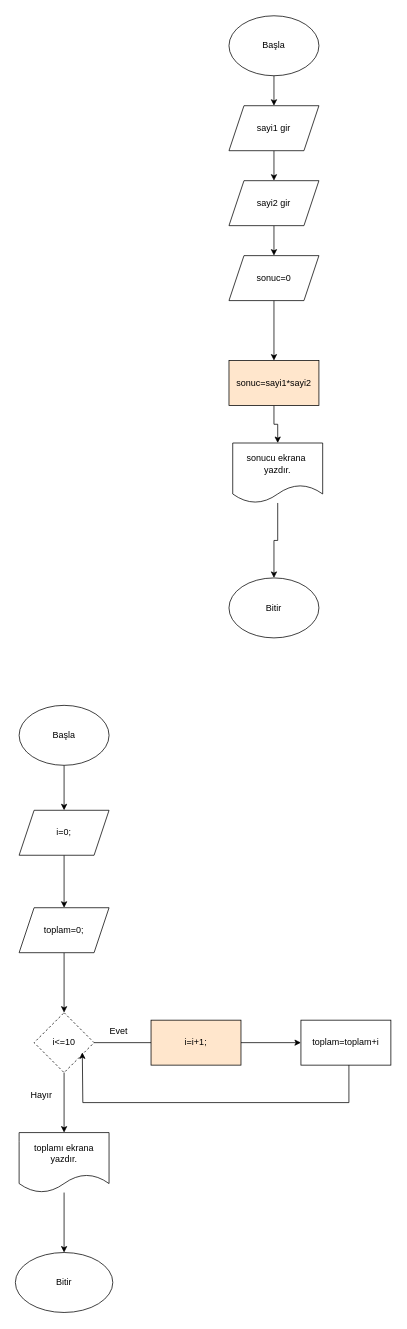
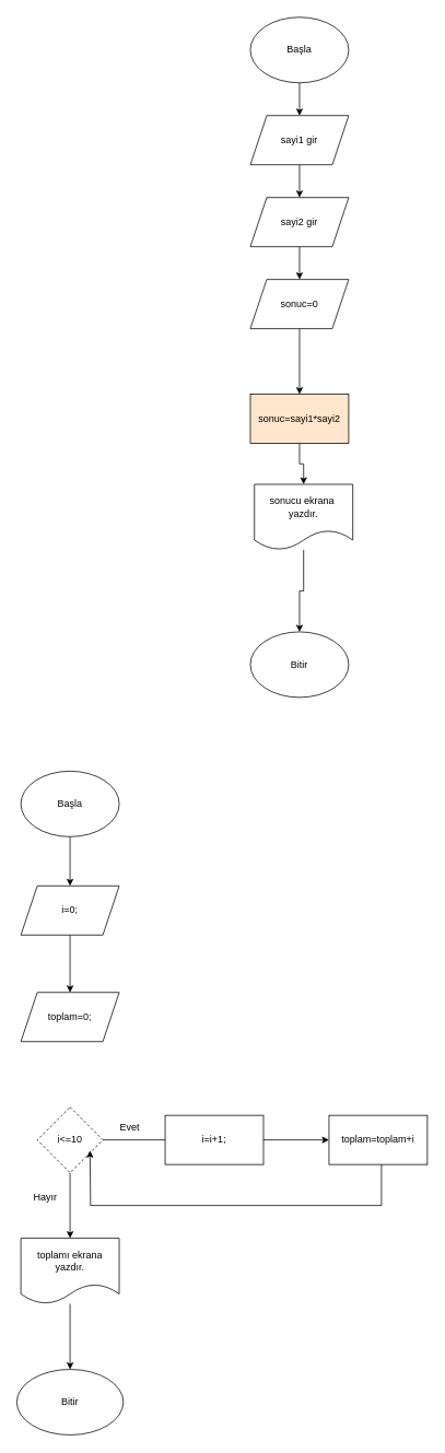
  <mxCell id="0" />
  <mxCell id="1" parent="0" />
  <mxCell id="2" value="" style="edgeStyle=orthogonalEdgeStyle;rounded=0;orthogonalLoop=1;jettySize=auto;html=1;" edge="1" parent="1" source="3" target="7"><mxGeometry relative="1" as="geometry" /></mxCell>
  <mxCell id="3" value="Başla" style="ellipse;whiteSpace=wrap;html=1;" vertex="1" parent="1"><mxGeometry x="25" y="940" width="120" height="80" as="geometry" /></mxCell>
- <mxCell id="4" value="" style="edgeStyle=orthogonalEdgeStyle;rounded=0;orthogonalLoop=1;jettySize=auto;html=1;" edge="1" parent="1" source="5" target="10"><mxGeometry relative="1" as="geometry" /></mxCell>
  <mxCell id="5" value="toplam=0;" style="shape=parallelogram;perimeter=parallelogramPerimeter;whiteSpace=wrap;html=1;fixedSize=1;" vertex="1" parent="1"><mxGeometry x="25" y="1210" width="120" height="60" as="geometry" /></mxCell>
  <mxCell id="6" value="" style="edgeStyle=orthogonalEdgeStyle;rounded=0;orthogonalLoop=1;jettySize=auto;html=1;" edge="1" parent="1" source="7" target="5"><mxGeometry relative="1" as="geometry" /></mxCell>
  <mxCell id="7" value="i=0;" style="shape=parallelogram;perimeter=parallelogramPerimeter;whiteSpace=wrap;html=1;fixedSize=1;" vertex="1" parent="1"><mxGeometry x="25" y="1080" width="120" height="60" as="geometry" /></mxCell>
  <mxCell id="8" value="" style="edgeStyle=orthogonalEdgeStyle;rounded=0;orthogonalLoop=1;jettySize=auto;html=1;endArrow=none;" edge="1" parent="1" source="10" target="12"><mxGeometry relative="1" as="geometry" /></mxCell>
  <mxCell id="9" value="" style="edgeStyle=orthogonalEdgeStyle;rounded=0;orthogonalLoop=1;jettySize=auto;html=1;" edge="1" parent="1" source="10" target="18"><mxGeometry relative="1" as="geometry" /></mxCell>
  <mxCell id="10" value="i&amp;lt;=10" style="rhombus;whiteSpace=wrap;html=1;dashed=1;" vertex="1" parent="1"><mxGeometry x="45" y="1350" width="80" height="80" as="geometry" /></mxCell>
  <mxCell id="11" value="" style="edgeStyle=orthogonalEdgeStyle;rounded=0;orthogonalLoop=1;jettySize=auto;html=1;" edge="1" parent="1" source="12" target="14"><mxGeometry relative="1" as="geometry" /></mxCell>
- <mxCell id="12" value="i=i+1;" style="rounded=0;whiteSpace=wrap;html=1;fillColor=#ffe6cc;" vertex="1" parent="1"><mxGeometry x="201" y="1360" width="120" height="60" as="geometry" /></mxCell>
+ <mxCell id="12" value="i=i+1;" style="rounded=0;whiteSpace=wrap;html=1;" vertex="1" parent="1"><mxGeometry x="201" y="1360" width="120" height="60" as="geometry" /></mxCell>
  <mxCell id="13" value="Evet" style="text;html=1;align=center;verticalAlign=middle;whiteSpace=wrap;rounded=0;" vertex="1" parent="1"><mxGeometry x="128" y="1360" width="60" height="30" as="geometry" /></mxCell>
  <mxCell id="14" value="toplam=toplam+i" style="rounded=0;whiteSpace=wrap;html=1;" vertex="1" parent="1"><mxGeometry x="401" y="1360" width="120" height="60" as="geometry" /></mxCell>
  <mxCell id="15" value="" style="endArrow=none;html=1;rounded=0;" edge="1" parent="1"><mxGeometry width="50" height="50" relative="1" as="geometry"><mxPoint x="465" y="1470" as="sourcePoint" /><mxPoint x="465" y="1420" as="targetPoint" /></mxGeometry></mxCell>
  <mxCell id="16" value="" style="endArrow=classic;html=1;rounded=0;entryX=0.804;entryY=0.663;entryDx=0;entryDy=0;entryPerimeter=0;" edge="1" parent="1" target="10"><mxGeometry width="50" height="50" relative="1" as="geometry"><mxPoint x="465" y="1470" as="sourcePoint" /><mxPoint x="110" y="1410" as="targetPoint" /><Array as="points"><mxPoint x="110" y="1470" /></Array></mxGeometry></mxCell>
  <mxCell id="17" value="" style="edgeStyle=orthogonalEdgeStyle;rounded=0;orthogonalLoop=1;jettySize=auto;html=1;" edge="1" parent="1" source="18" target="20"><mxGeometry relative="1" as="geometry" /></mxCell>
  <mxCell id="18" value="toplamı ekrana yazdır." style="shape=document;whiteSpace=wrap;html=1;boundedLbl=1;" vertex="1" parent="1"><mxGeometry x="25" y="1510" width="120" height="80" as="geometry" /></mxCell>
  <mxCell id="19" value="Hayır" style="text;html=1;align=center;verticalAlign=middle;whiteSpace=wrap;rounded=0;" vertex="1" parent="1"><mxGeometry x="25" y="1445" width="60" height="30" as="geometry" /></mxCell>
  <mxCell id="20" value="Bitir" style="ellipse;whiteSpace=wrap;html=1;" vertex="1" parent="1"><mxGeometry x="20" y="1670" width="130" height="80" as="geometry" /></mxCell>
  <mxCell id="21" value="" style="edgeStyle=orthogonalEdgeStyle;rounded=0;orthogonalLoop=1;jettySize=auto;html=1;" edge="1" parent="1" source="22" target="24"><mxGeometry relative="1" as="geometry" /></mxCell>
  <mxCell id="22" value="Başla" style="ellipse;whiteSpace=wrap;html=1;" vertex="1" parent="1"><mxGeometry x="305" y="20" width="120" height="80" as="geometry" /></mxCell>
  <mxCell id="23" value="" style="edgeStyle=orthogonalEdgeStyle;rounded=0;orthogonalLoop=1;jettySize=auto;html=1;" edge="1" parent="1" source="24" target="26"><mxGeometry relative="1" as="geometry" /></mxCell>
  <mxCell id="24" value="sayi1 gir&lt;span style=&quot;color: rgba(0, 0, 0, 0); font-family: monospace; font-size: 0px; text-align: start; text-wrap-mode: nowrap;&quot;&gt;%3CmxGraphModel%3E%3Croot%3E%3CmxCell%20id%3D%220%22%2F%3E%3CmxCell%20id%3D%221%22%20parent%3D%220%22%2F%3E%3CmxCell%20id%3D%222%22%20value%3D%22Ba%C5%9Fla%22%20style%3D%22ellipse%3BwhiteSpace%3Dwrap%3Bhtml%3D1%3B%22%20vertex%3D%221%22%20parent%3D%221%22%3E%3CmxGeometry%20x%3D%2260%22%20y%3D%2250%22%20width%3D%22120%22%20height%3D%2280%22%20as%3D%22geometry%22%2F%3E%3C%2FmxCell%3E%3C%2Froot%3E%3C%2FmxGraphModel%3E&lt;/span&gt;" style="shape=parallelogram;perimeter=parallelogramPerimeter;whiteSpace=wrap;html=1;fixedSize=1;" vertex="1" parent="1"><mxGeometry x="305" y="140" width="120" height="60" as="geometry" /></mxCell>
  <mxCell id="25" value="" style="edgeStyle=orthogonalEdgeStyle;rounded=0;orthogonalLoop=1;jettySize=auto;html=1;" edge="1" parent="1" source="26" target="28"><mxGeometry relative="1" as="geometry" /></mxCell>
  <mxCell id="26" value="sayi2 gir" style="shape=parallelogram;perimeter=parallelogramPerimeter;whiteSpace=wrap;html=1;fixedSize=1;" vertex="1" parent="1"><mxGeometry x="305" y="240" width="120" height="60" as="geometry" /></mxCell>
  <mxCell id="27" value="" style="edgeStyle=orthogonalEdgeStyle;rounded=0;orthogonalLoop=1;jettySize=auto;html=1;" edge="1" parent="1" source="28" target="30"><mxGeometry relative="1" as="geometry" /></mxCell>
  <mxCell id="28" value="sonuc=0" style="shape=parallelogram;perimeter=parallelogramPerimeter;whiteSpace=wrap;html=1;fixedSize=1;" vertex="1" parent="1"><mxGeometry x="305" y="340" width="120" height="60" as="geometry" /></mxCell>
  <mxCell id="29" value="" style="edgeStyle=orthogonalEdgeStyle;rounded=0;orthogonalLoop=1;jettySize=auto;html=1;" edge="1" parent="1" source="30" target="32"><mxGeometry relative="1" as="geometry" /></mxCell>
  <mxCell id="30" value="sonuc=sayi1*sayi2" style="whiteSpace=wrap;html=1;fillColor=#ffe6cc;" vertex="1" parent="1"><mxGeometry x="305" y="480" width="120" height="60" as="geometry" /></mxCell>
  <mxCell id="31" value="" style="edgeStyle=orthogonalEdgeStyle;rounded=0;orthogonalLoop=1;jettySize=auto;html=1;" edge="1" parent="1" source="32" target="33"><mxGeometry relative="1" as="geometry" /></mxCell>
  <mxCell id="32" value="sonucu ekrana&amp;nbsp;&lt;div&gt;yazdır.&lt;/div&gt;" style="shape=document;whiteSpace=wrap;html=1;boundedLbl=1;" vertex="1" parent="1"><mxGeometry x="310" y="590" width="120" height="80" as="geometry" /></mxCell>
  <mxCell id="33" value="Bitir" style="ellipse;whiteSpace=wrap;html=1;" vertex="1" parent="1"><mxGeometry x="305" y="770" width="120" height="80" as="geometry" /></mxCell>
